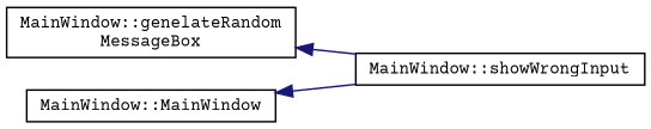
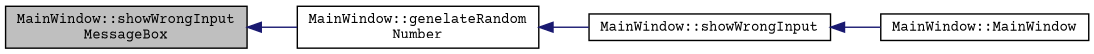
  digraph {
    fontname="Courier Prime"
    rankdir=LR
    node [color=black fillcolor=white fontname="Courier Prime" fontsize=10 shape=record style=filled]
    edge [color=midnightblue dir=back fontname="Courier Prime" fontsize=10 labelfontname=Helvetica labelfontsize=10 style=solid]
-   n2 [height=0.2 label="MainWindow::genelateRandom\lMessageBox" width=0.4]
+   n1 [fillcolor=grey75 fontcolor=black height=0.2 label="MainWindow::showWrongInput\lMessageBox" width=0.4]
+   n2 [height=0.2 label="MainWindow::genelateRandom\lNumber" width=0.4]
    n3 [height=0.2 label="MainWindow::showWrongInput" width=0.4]
    n4 [height=0.2 label="MainWindow::MainWindow" width=0.4]
+   n1 -> n2
    n2 -> n3
-   n4 -> n3
+   n3 -> n4
  }
